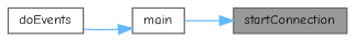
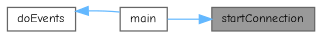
  digraph {
    fontname="Comic Neue"
    rankdir=RL
    node [color=grey40 fillcolor=white fontname="Comic Neue" fontsize=10 shape=box style=filled]
    edge [color=steelblue1 dir=back fontname="Comic Neue" fontsize=10 labelfontname=Helvetica labelfontsize=10 style=solid]
    n1 [color=gray40 fillcolor=grey60 fontcolor=black height=0.2 label=startConnection width=0.4]
    n2 [height=0.2 label=main width=0.4]
    n3 [height=0.2 label=doEvents width=0.4]
    n1 -> n2
-   n2 -> n3
+   n3 -> n2
  }
